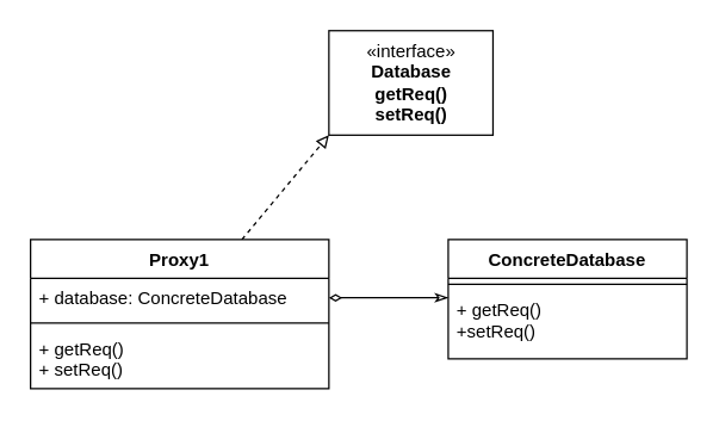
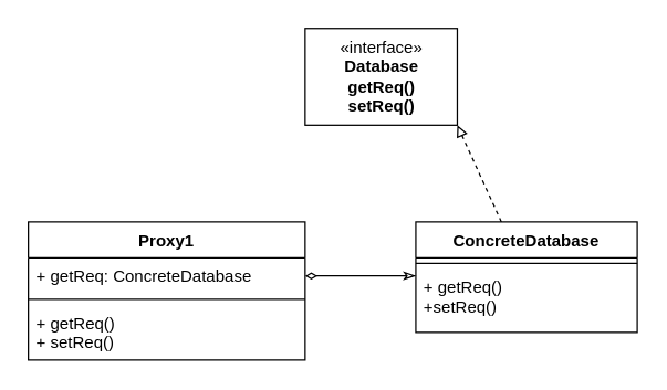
  <mxCell id="0" />
  <mxCell id="1" parent="0" />
+ <mxCell id="2" style="edgeStyle=none;html=1;entryX=1;entryY=1;entryDx=0;entryDy=0;dashed=1;endArrow=block;endFill=0;" edge="1" parent="1" source="3" target="11"><mxGeometry relative="1" as="geometry" /></mxCell>
  <mxCell id="3" value="ConcreteDatabase" style="swimlane;fontStyle=1;align=center;verticalAlign=top;childLayout=stackLayout;horizontal=1;startSize=26;horizontalStack=0;resizeParent=1;resizeParentMax=0;resizeLast=0;collapsible=1;marginBottom=0;" vertex="1" parent="1"><mxGeometry x="300" y="160" width="160" height="80" as="geometry" /></mxCell>
  <mxCell id="4" value="" style="line;strokeWidth=1;fillColor=none;align=left;verticalAlign=middle;spacingTop=-1;spacingLeft=3;spacingRight=3;rotatable=0;labelPosition=right;points=[];portConstraint=eastwest;" vertex="1" parent="3"><mxGeometry y="26" width="160" height="8" as="geometry" /></mxCell>
  <mxCell id="5" value="+ getReq()&#10;+setReq()" style="text;strokeColor=none;fillColor=none;align=left;verticalAlign=top;spacingLeft=4;spacingRight=4;overflow=hidden;rotatable=0;points=[[0,0.5],[1,0.5]];portConstraint=eastwest;" vertex="1" parent="3"><mxGeometry y="34" width="160" height="46" as="geometry" /></mxCell>
- <mxCell id="6" style="edgeStyle=none;html=1;entryX=0;entryY=1;entryDx=0;entryDy=0;endArrow=block;endFill=0;dashed=1;" edge="1" parent="1" source="7" target="11"><mxGeometry relative="1" as="geometry" /></mxCell>
  <mxCell id="7" value="Proxy1" style="swimlane;fontStyle=1;align=center;verticalAlign=top;childLayout=stackLayout;horizontal=1;startSize=26;horizontalStack=0;resizeParent=1;resizeParentMax=0;resizeLast=0;collapsible=1;marginBottom=0;" vertex="1" parent="1"><mxGeometry x="20" y="160" width="200" height="100" as="geometry" /></mxCell>
- <mxCell id="8" value="+ database: ConcreteDatabase" style="text;strokeColor=none;fillColor=none;align=left;verticalAlign=top;spacingLeft=4;spacingRight=4;overflow=hidden;rotatable=0;points=[[0,0.5],[1,0.5]];portConstraint=eastwest;" vertex="1" parent="7"><mxGeometry y="26" width="200" height="26" as="geometry" /></mxCell>
+ <mxCell id="8" value="+ getReq: ConcreteDatabase" style="text;strokeColor=none;fillColor=none;align=left;verticalAlign=top;spacingLeft=4;spacingRight=4;overflow=hidden;rotatable=0;points=[[0,0.5],[1,0.5]];portConstraint=eastwest;" vertex="1" parent="7"><mxGeometry y="26" width="200" height="26" as="geometry" /></mxCell>
  <mxCell id="9" value="" style="line;strokeWidth=1;fillColor=none;align=left;verticalAlign=middle;spacingTop=-1;spacingLeft=3;spacingRight=3;rotatable=0;labelPosition=right;points=[];portConstraint=eastwest;" vertex="1" parent="7"><mxGeometry y="52" width="200" height="8" as="geometry" /></mxCell>
  <mxCell id="10" value="+ getReq()&#10;+ setReq()&#10;" style="text;strokeColor=none;fillColor=none;align=left;verticalAlign=top;spacingLeft=4;spacingRight=4;overflow=hidden;rotatable=0;points=[[0,0.5],[1,0.5]];portConstraint=eastwest;" vertex="1" parent="7"><mxGeometry y="60" width="200" height="40" as="geometry" /></mxCell>
  <mxCell id="11" value="«interface»&lt;br&gt;&lt;b&gt;Database&lt;br&gt;getReq()&lt;br&gt;setReq()&lt;br&gt;&lt;/b&gt;" style="html=1;" vertex="1" parent="1"><mxGeometry x="220" y="20" width="110" height="70" as="geometry" /></mxCell>
  <mxCell id="12" style="edgeStyle=none;html=1;endArrow=classicThin;endFill=0;startArrow=diamondThin;startFill=0;" edge="1" parent="1" source="8"><mxGeometry relative="1" as="geometry"><mxPoint x="300" y="199" as="targetPoint" /></mxGeometry></mxCell>
